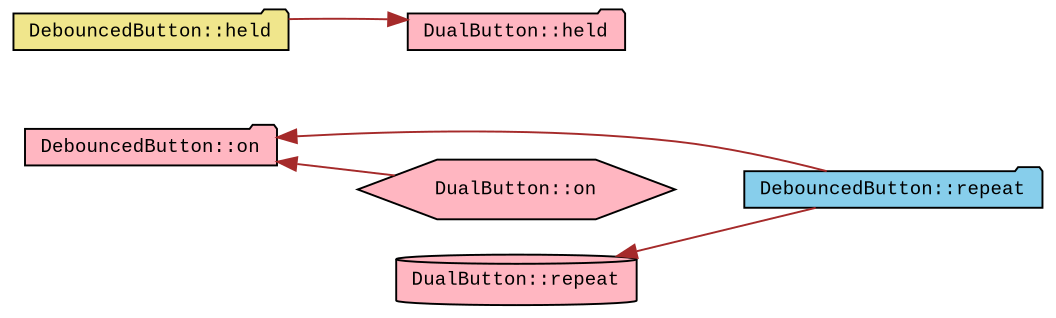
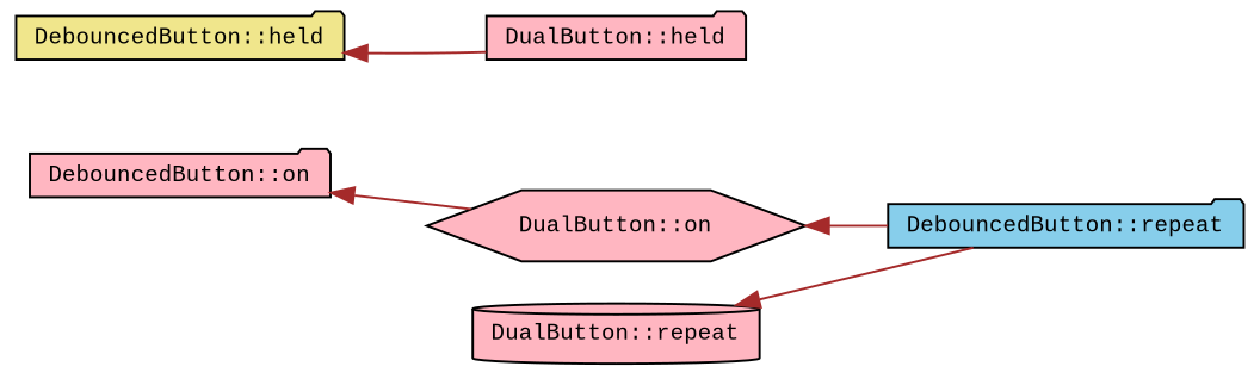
  digraph {
    fontname="Liberation Mono"
    rankdir=LR
    node [color=black fillcolor=lightpink fontname="Liberation Mono" fontsize=10 shape=folder style=filled]
    edge [color=brown dir=back fontname="Liberation Mono" fontsize=10 labelfontname=Helvetica labelfontsize=10 style=solid]
    n1 [fontcolor=black height=0.2 label="DebouncedButton::on" width=0.4]
    n2 [fillcolor=skyblue height=0.2 label="DebouncedButton::repeat" width=0.4]
    n3 [height=0.2 label="DualButton::on" shape=hexagon width=0.4]
    n4 [fillcolor=khaki height=0.2 label="DebouncedButton::held" width=0.4]
    n5 [height=0.2 label="DualButton::held" width=0.4]
    n6 [height=0.2 label="DualButton::repeat" shape=cylinder width=0.4]
-   n1 -> n2
+   n3 -> n2
    n1 -> n3
-   n5 -> n4
+   n4 -> n5
    n6 -> n2
  }
